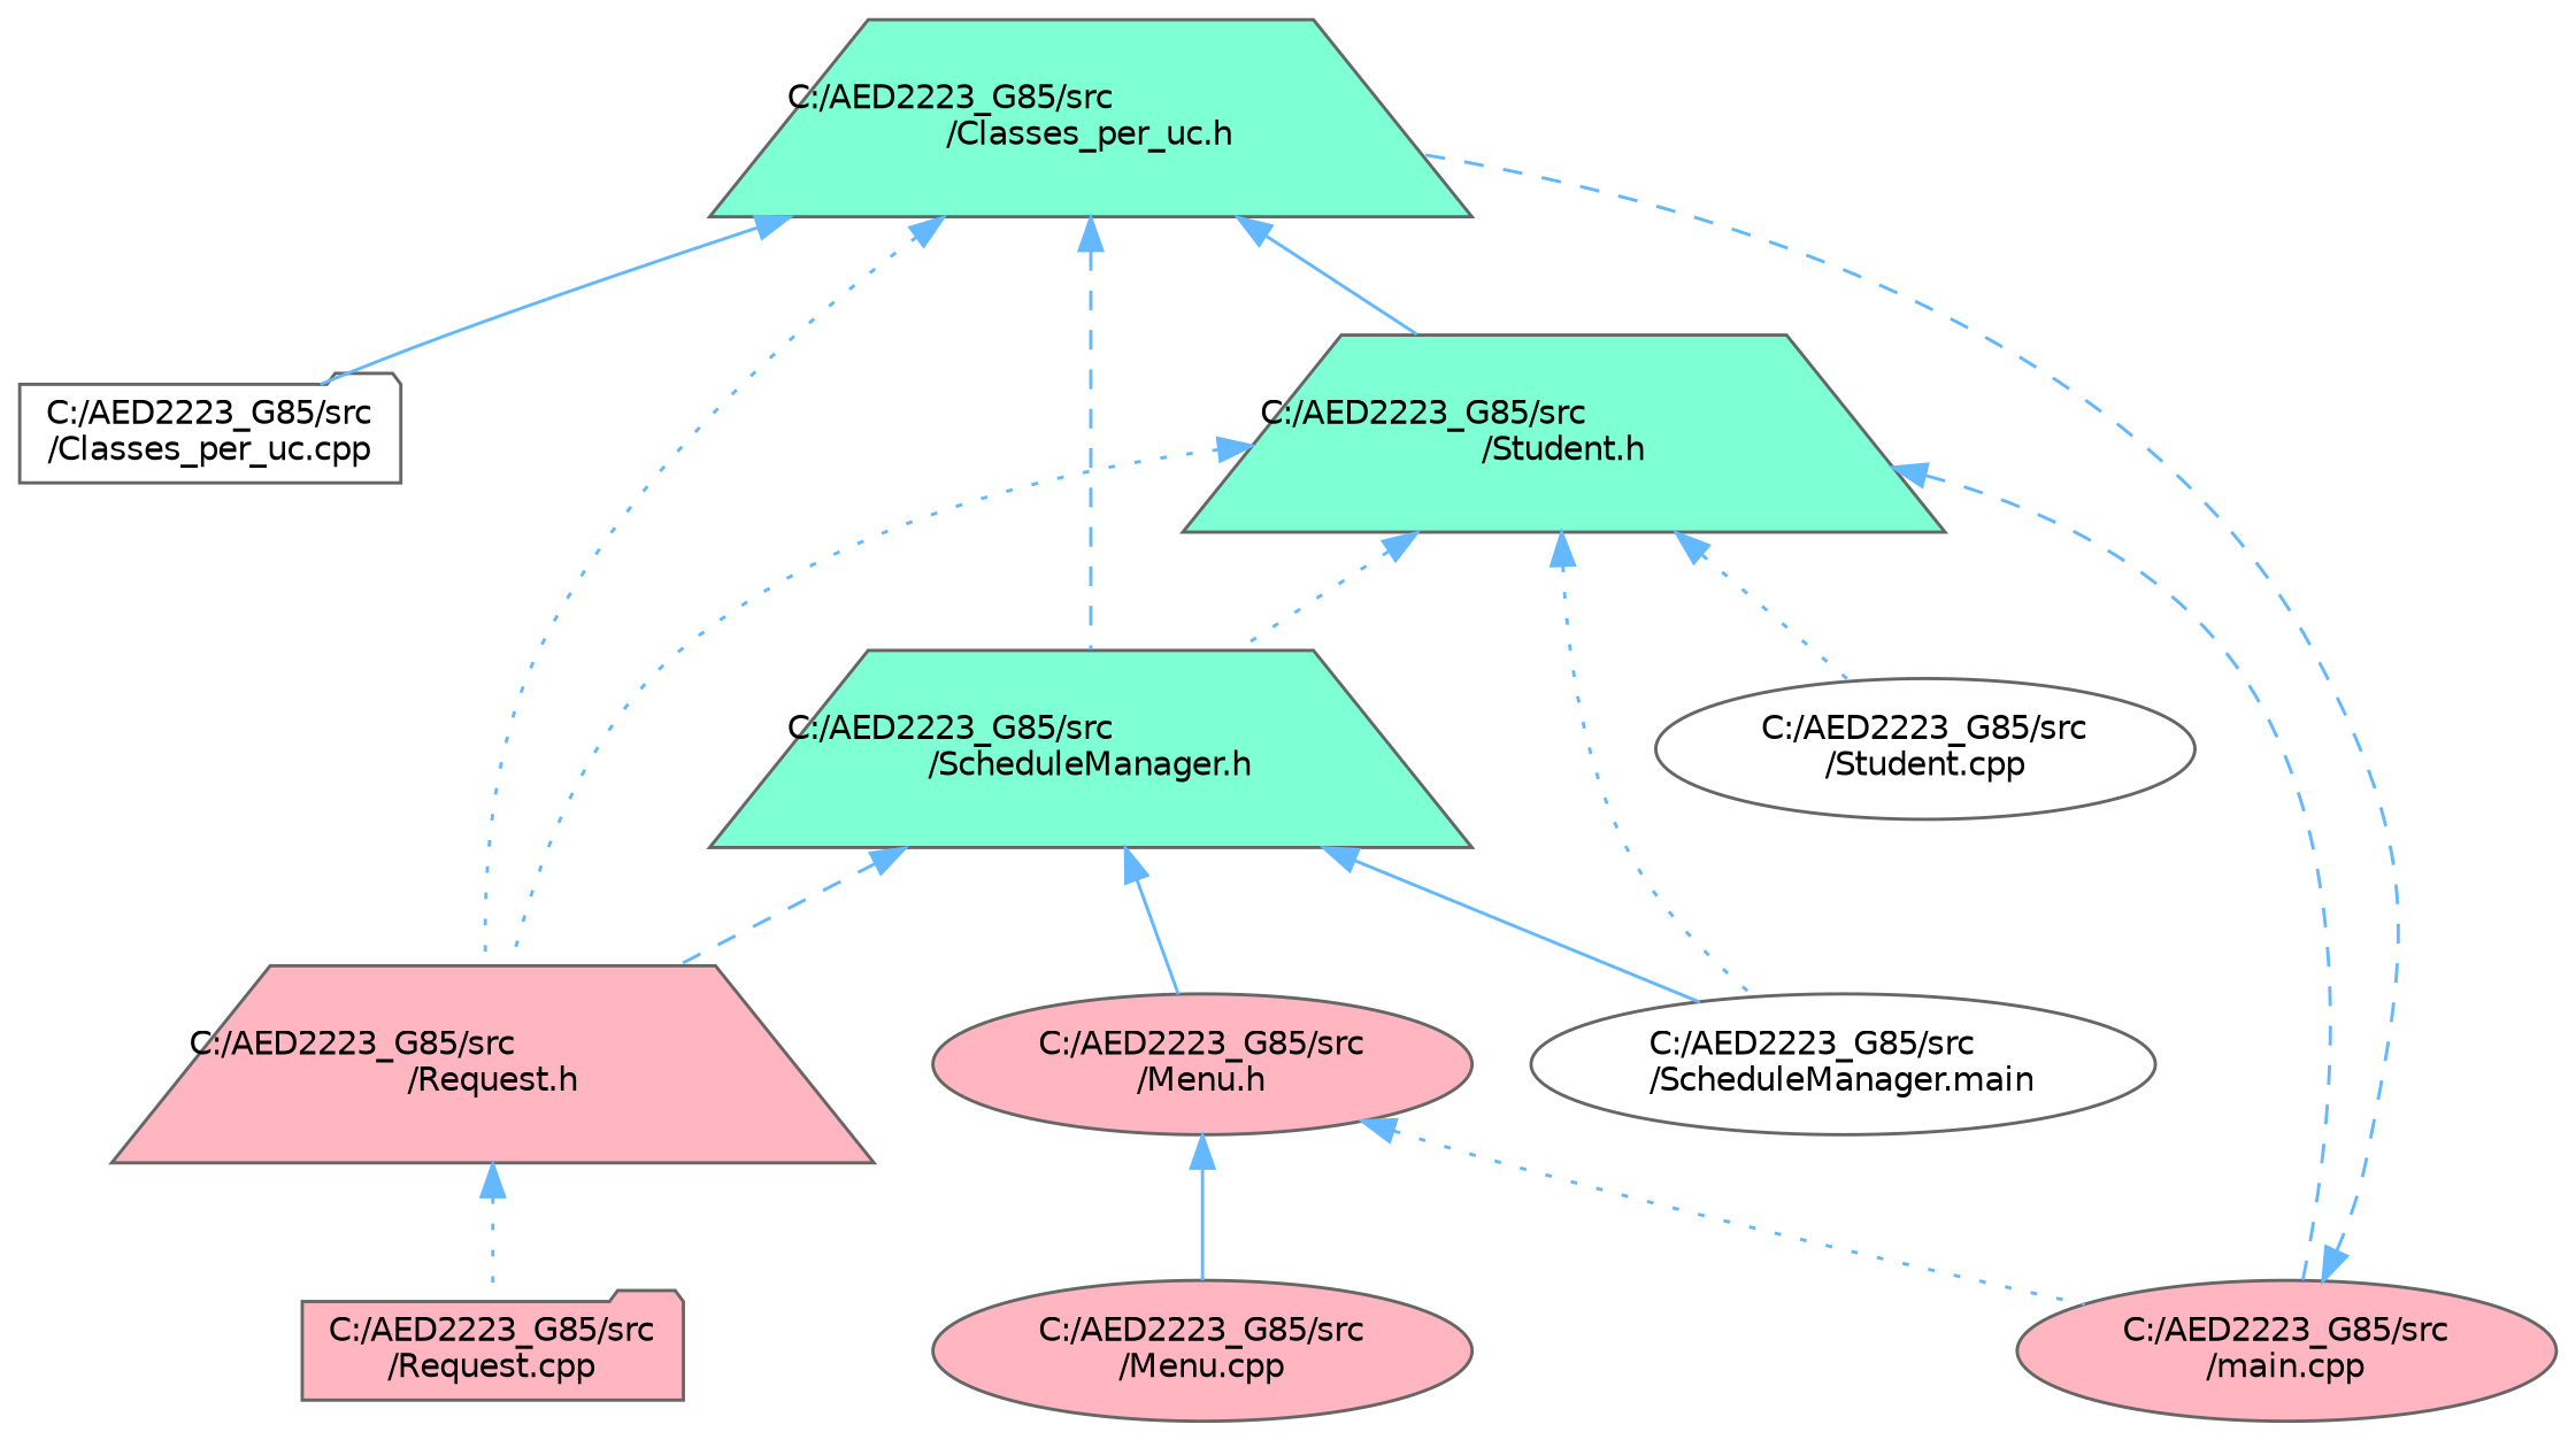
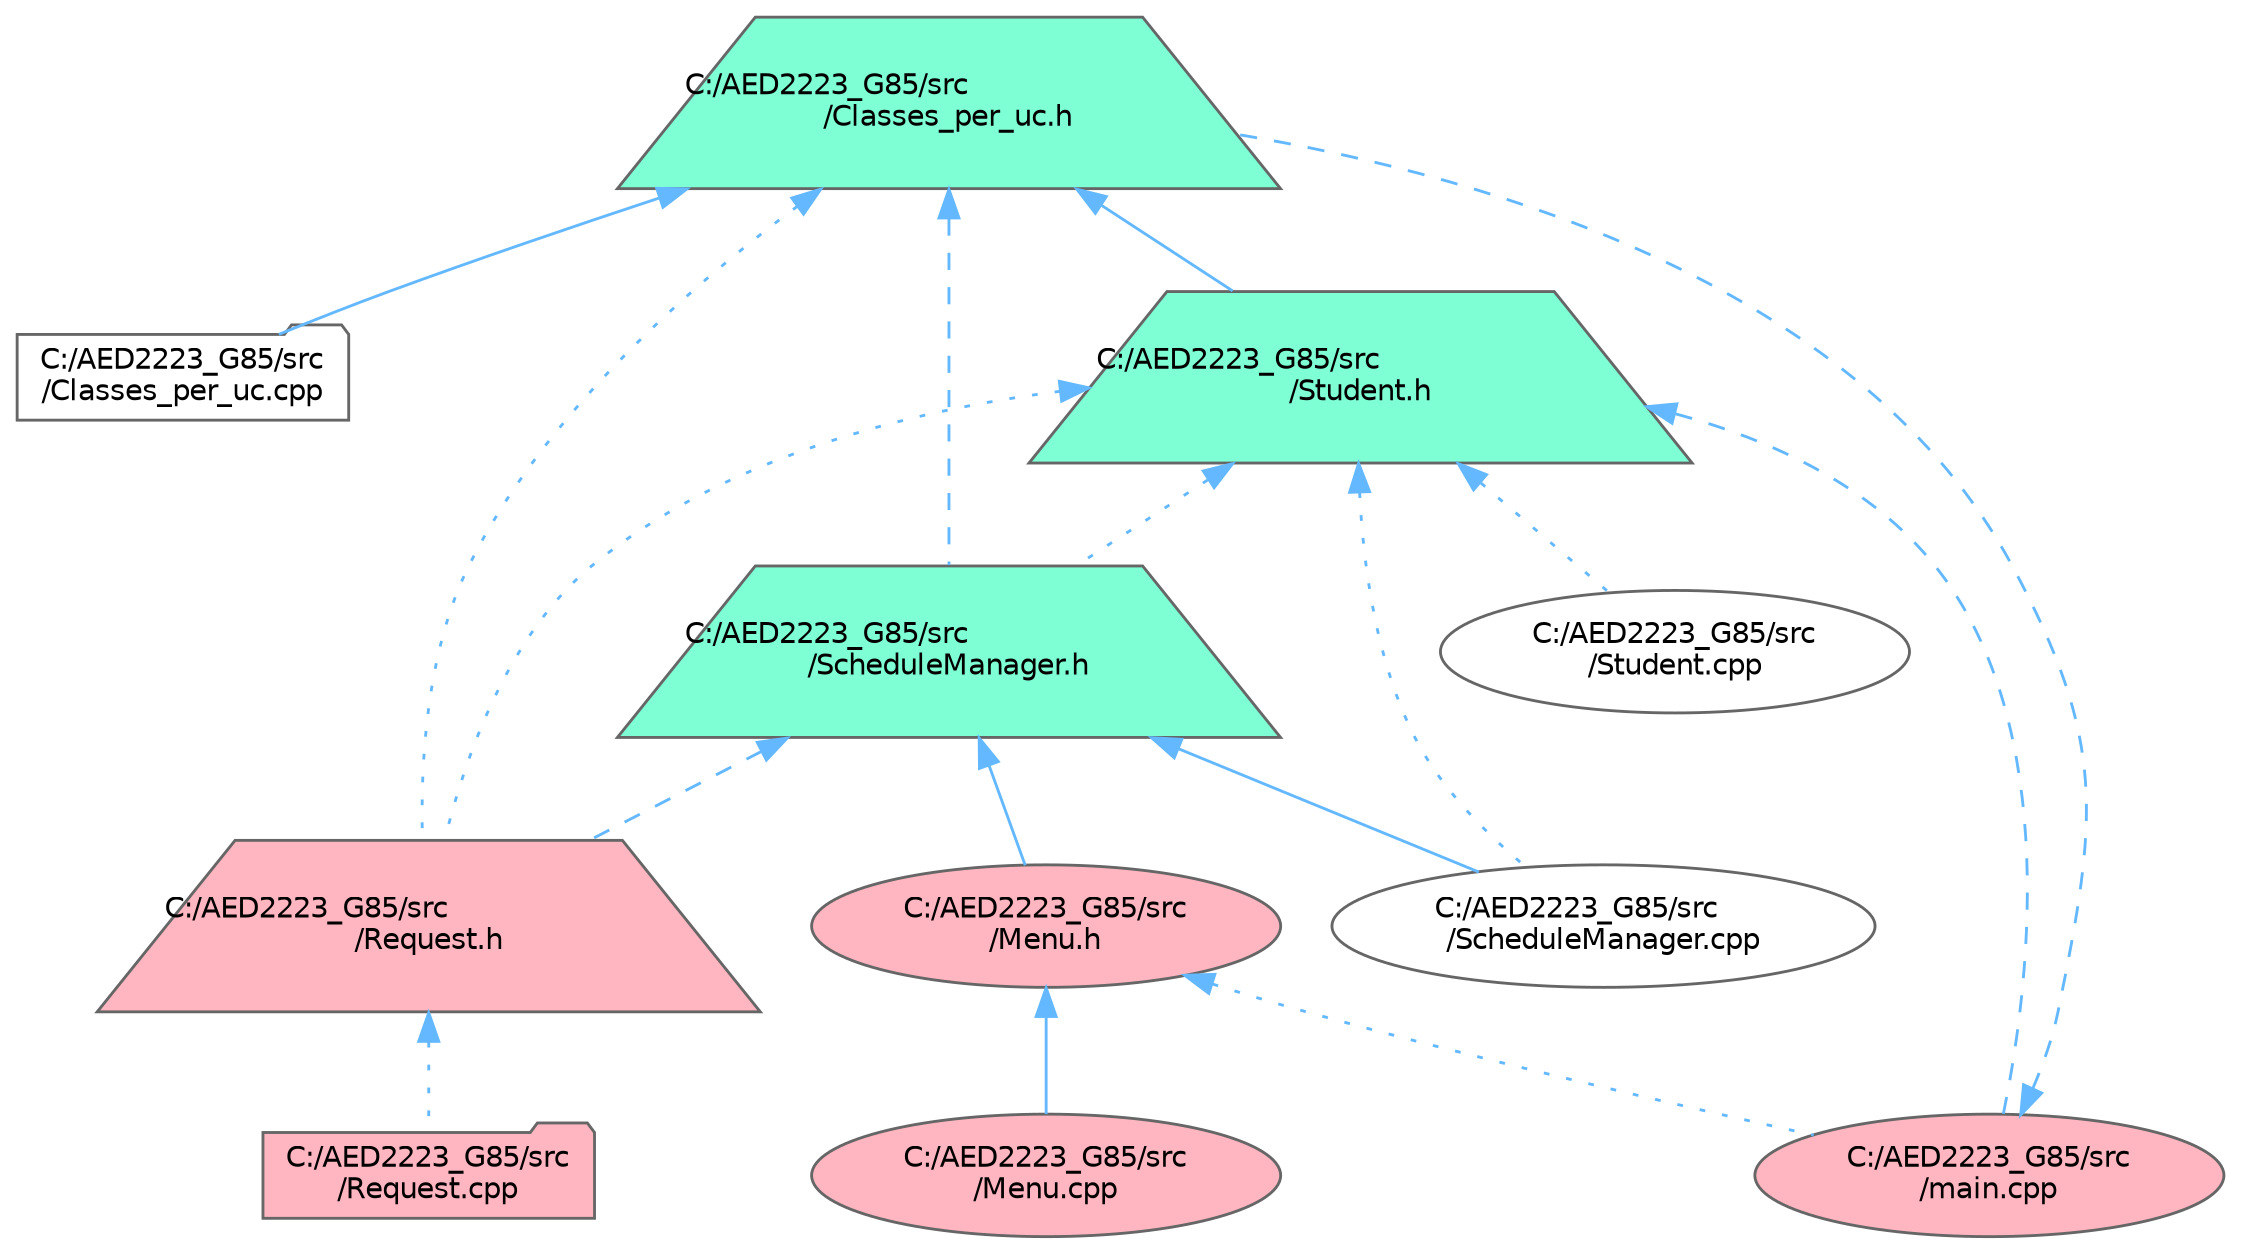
  digraph {
    node [color=grey40 fillcolor=lightpink fontname=Helvetica fontsize=10 shape=ellipse style=filled]
    edge [color=steelblue1 dir=back fontname=Helvetica fontsize=10 labelfontname=Helvetica labelfontsize=10 style=dotted]
    n1 [color=gray40 fillcolor=aquamarine fontcolor=black height=0.2 label="C:/AED2223_G85/src\l/Classes_per_uc.h" shape=trapezium width=0.4]
    n2 [fillcolor=white height=0.2 label="C:/AED2223_G85/src\l/Classes_per_uc.cpp" shape=folder width=0.4]
    n3 [height=0.2 label="C:/AED2223_G85/src\l/Request.h" shape=trapezium width=0.4]
    n4 [fillcolor=aquamarine height=0.2 label="C:/AED2223_G85/src\l/ScheduleManager.h" shape=trapezium width=0.4]
    n5 [fillcolor=aquamarine height=0.2 label="C:/AED2223_G85/src\l/Student.h" shape=trapezium width=0.4]
    n6 [height=0.2 label="C:/AED2223_G85/src\l/Request.cpp" shape=folder width=0.4]
    n7 [height=0.2 label="C:/AED2223_G85/src\l/Menu.h" width=0.4]
-   n8 [fillcolor=white height=0.2 label="C:/AED2223_G85/src\l/ScheduleManager.main" width=0.4]
+   n8 [fillcolor=white height=0.2 label="C:/AED2223_G85/src\l/ScheduleManager.cpp" width=0.4]
    n9 [height=0.2 label="C:/AED2223_G85/src\l/main.cpp" width=0.4]
    n10 [fillcolor=white height=0.2 label="C:/AED2223_G85/src\l/Student.cpp" width=0.4]
    n11 [height=0.2 label="C:/AED2223_G85/src\l/Menu.cpp" width=0.4]
    n1 -> n2 [style=solid]
    n1 -> n3
    n1 -> n4 [style=dashed]
    n1 -> n5 [style=solid]
    n3 -> n6
    n4 -> n3 [style=dashed]
    n4 -> n7 [style=solid]
    n4 -> n8 [style=solid]
    n5 -> n3
    n5 -> n4
    n5 -> n8
    n5 -> n9 [style=dashed]
    n5 -> n10
    n7 -> n9
    n7 -> n11 [style=solid]
    n9 -> n1 [style=dashed]
  }
